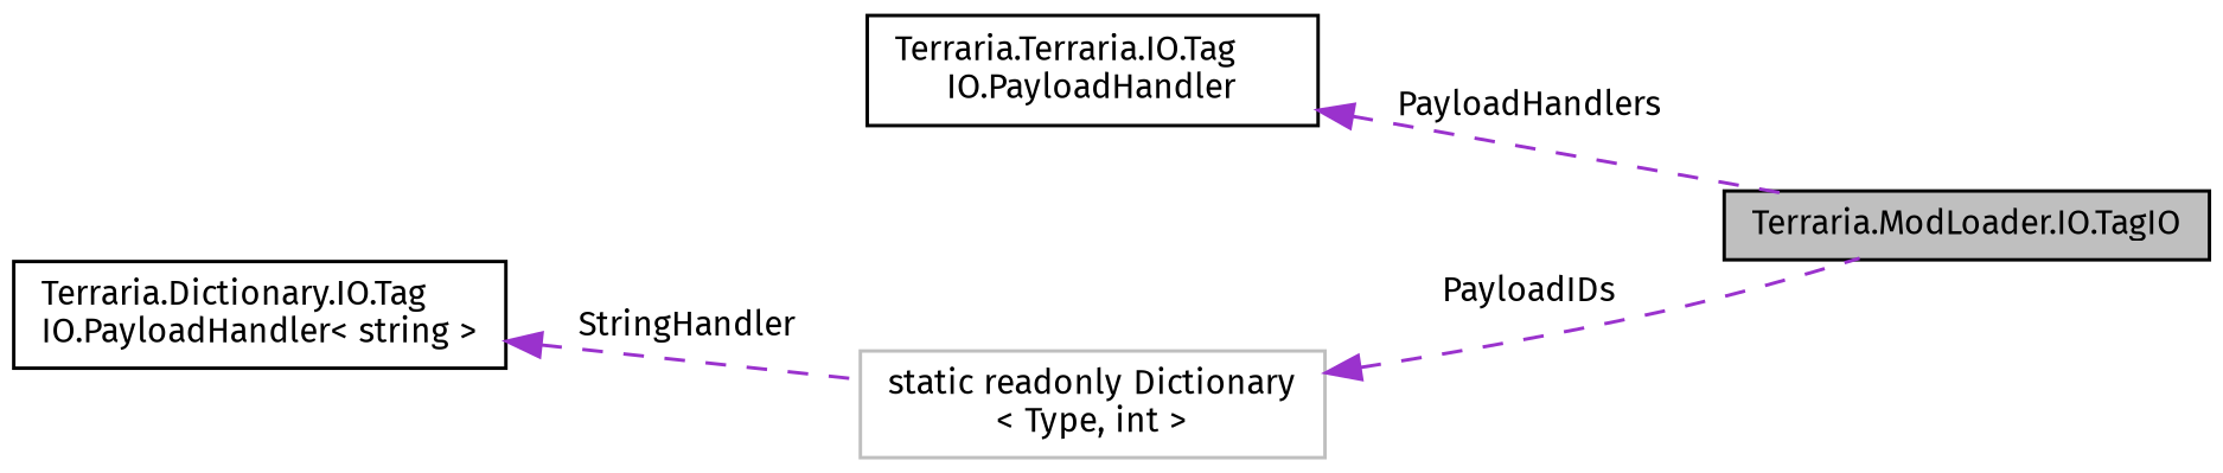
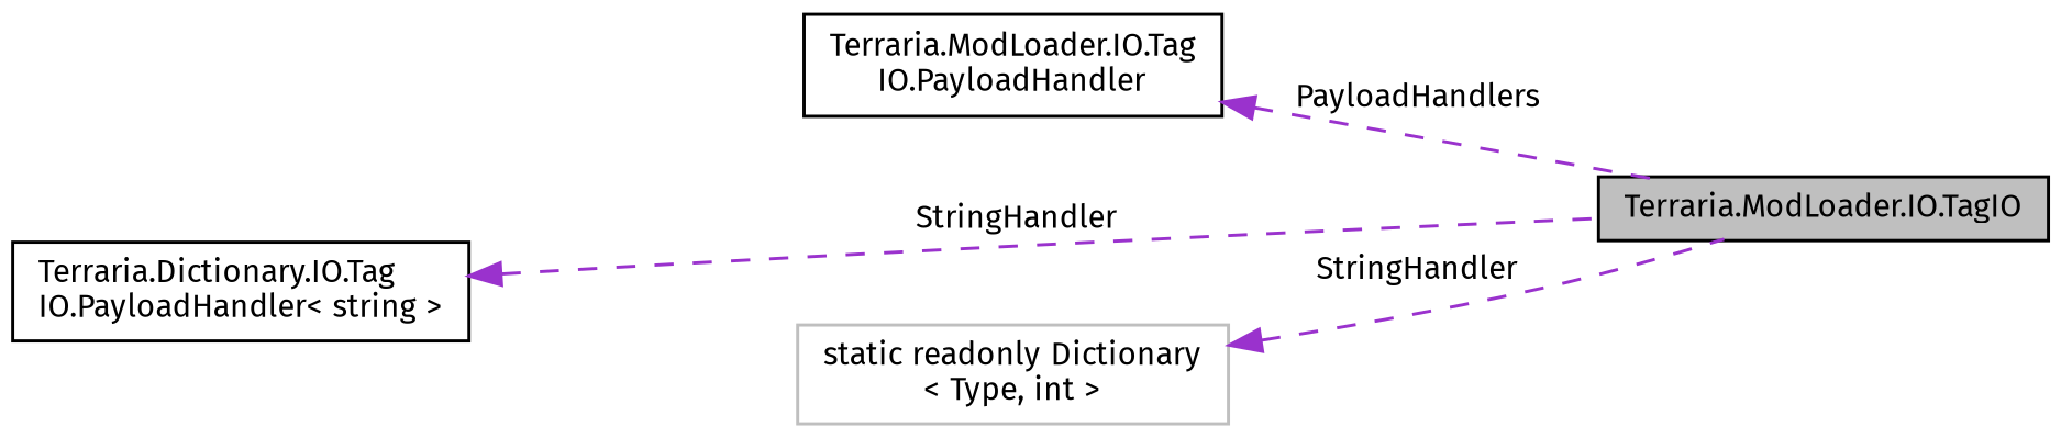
  digraph {
    fontname="Fira Sans"
    rankdir=LR
    node [color=black fillcolor=white fontname="Fira Sans" fontsize=10 shape=record style=filled]
    edge [color=darkorchid3 dir=back fontname="Fira Sans" fontsize=10 labelfontname=Helvetica labelfontsize=10 style=dashed]
    n1 [fillcolor=grey75 fontcolor=black height=0.2 label="Terraria.ModLoader.IO.TagIO" width=0.4]
-   n2 [height=0.2 label="Terraria.Terraria.IO.Tag\lIO.PayloadHandler" width=0.4]
+   n2 [height=0.2 label="Terraria.ModLoader.IO.Tag\lIO.PayloadHandler" width=0.4]
    n3 [height=0.2 label="Terraria.Dictionary.IO.Tag\lIO.PayloadHandler\< string \>" width=0.4]
    n4 [color=grey75 height=0.2 label="static readonly Dictionary\l\< Type, int \>" width=0.4]
    n2 -> n1 [label=" PayloadHandlers"]
-   n3 -> n4 [label=" StringHandler"]
-   n4 -> n1 [label=" PayloadIDs"]
+   n3 -> n1 [label=" StringHandler"]
+   n4 -> n1 [label=" StringHandler"]
  }
